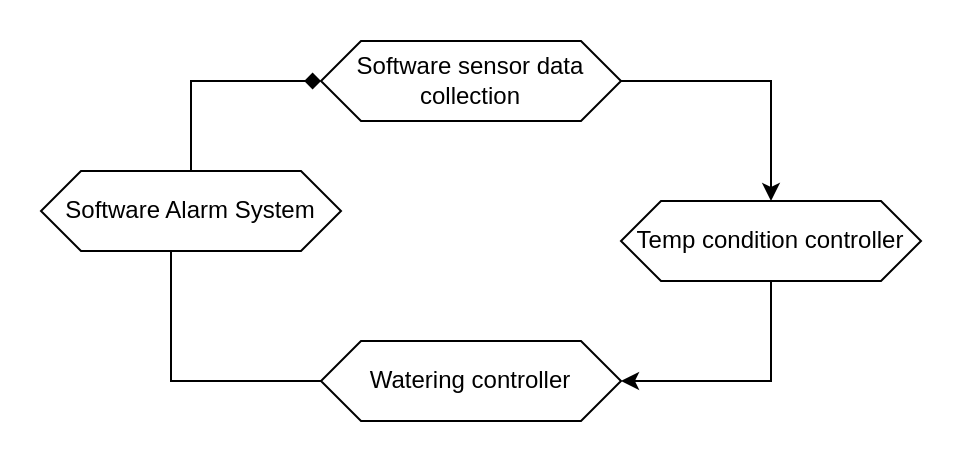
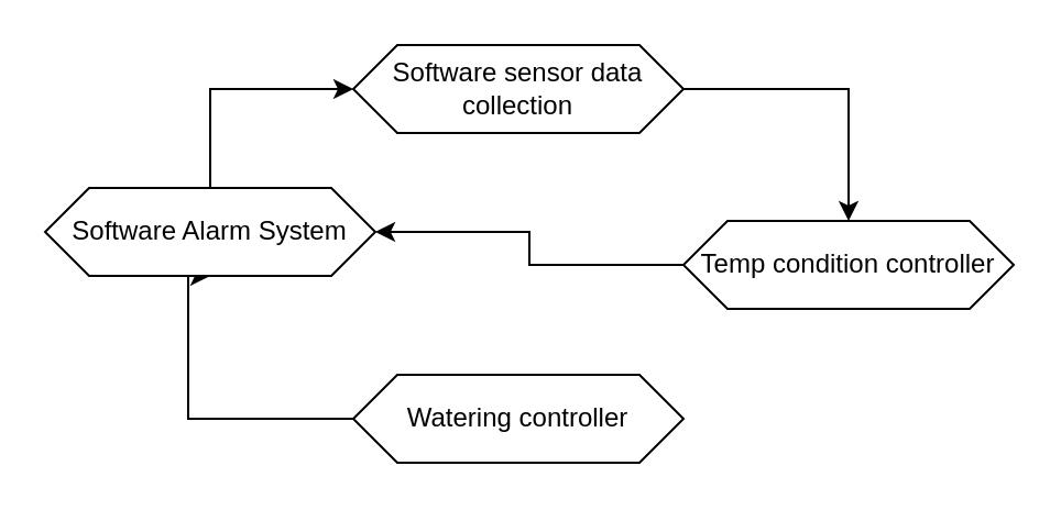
  <mxCell id="0" />
  <mxCell id="1" parent="0" />
  <mxCell id="2" style="edgeStyle=orthogonalEdgeStyle;rounded=0;orthogonalLoop=1;jettySize=auto;html=1;entryX=0.5;entryY=0;entryDx=0;entryDy=0;" edge="1" parent="1" source="3" target="5"><mxGeometry relative="1" as="geometry"><Array as="points"><mxPoint x="385" y="40" /></Array></mxGeometry></mxCell>
  <mxCell id="3" value="Software sensor data collection" style="shape=hexagon;perimeter=hexagonPerimeter2;whiteSpace=wrap;html=1;fixedSize=1;" vertex="1" parent="1"><mxGeometry x="160" y="20" width="150" height="40" as="geometry" /></mxCell>
- <mxCell id="4" style="edgeStyle=orthogonalEdgeStyle;rounded=0;orthogonalLoop=1;jettySize=auto;html=1;entryX=1;entryY=0.5;entryDx=0;entryDy=0;" edge="1" parent="1" source="5" target="7"><mxGeometry relative="1" as="geometry" /></mxCell>
+ <mxCell id="4" style="edgeStyle=orthogonalEdgeStyle;rounded=0;orthogonalLoop=1;jettySize=auto;html=1;" edge="1" parent="1" source="5" target="9"><mxGeometry relative="1" as="geometry" /></mxCell>
  <mxCell id="5" value="Temp condition controller" style="shape=hexagon;perimeter=hexagonPerimeter2;whiteSpace=wrap;html=1;fixedSize=1;" vertex="1" parent="1"><mxGeometry x="310" y="100" width="150" height="40" as="geometry" /></mxCell>
- <mxCell id="6" style="edgeStyle=orthogonalEdgeStyle;rounded=0;orthogonalLoop=1;jettySize=auto;html=1;entryX=0.5;entryY=1;entryDx=0;entryDy=0;endArrow=none;" edge="1" parent="1" source="7" target="9"><mxGeometry relative="1" as="geometry"><Array as="points"><mxPoint x="85" y="190" /></Array></mxGeometry></mxCell>
+ <mxCell id="6" style="edgeStyle=orthogonalEdgeStyle;rounded=0;orthogonalLoop=1;jettySize=auto;html=1;entryX=0.5;entryY=1;entryDx=0;entryDy=0;" edge="1" parent="1" source="7" target="9"><mxGeometry relative="1" as="geometry"><Array as="points"><mxPoint x="85" y="190" /></Array></mxGeometry></mxCell>
  <mxCell id="7" value="Watering controller" style="shape=hexagon;perimeter=hexagonPerimeter2;whiteSpace=wrap;html=1;fixedSize=1;" vertex="1" parent="1"><mxGeometry x="160" y="170" width="150" height="40" as="geometry" /></mxCell>
- <mxCell id="8" style="edgeStyle=orthogonalEdgeStyle;rounded=0;orthogonalLoop=1;jettySize=auto;html=1;entryX=0;entryY=0.5;entryDx=0;entryDy=0;endArrow=diamond;" edge="1" parent="1" source="9" target="3"><mxGeometry relative="1" as="geometry" /></mxCell>
+ <mxCell id="8" style="edgeStyle=orthogonalEdgeStyle;rounded=0;orthogonalLoop=1;jettySize=auto;html=1;entryX=0;entryY=0.5;entryDx=0;entryDy=0;" edge="1" parent="1" source="9" target="3"><mxGeometry relative="1" as="geometry" /></mxCell>
  <mxCell id="9" value="Software Alarm System" style="shape=hexagon;perimeter=hexagonPerimeter2;whiteSpace=wrap;html=1;fixedSize=1;" vertex="1" parent="1"><mxGeometry x="20" y="85" width="150" height="40" as="geometry" /></mxCell>
